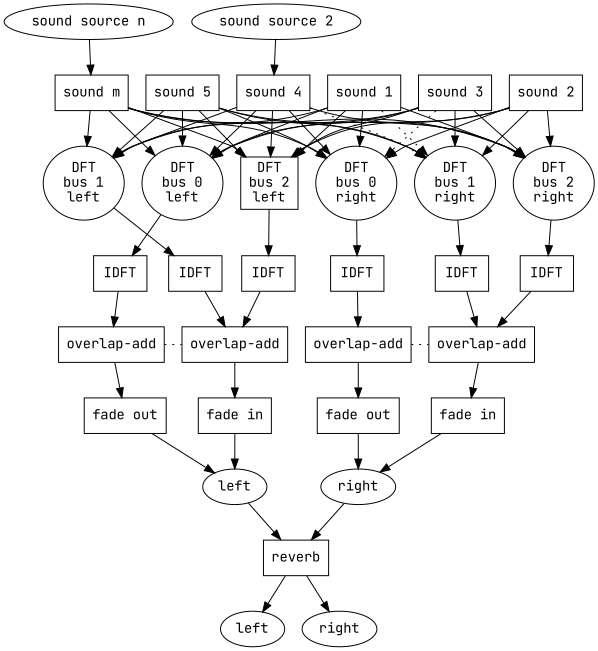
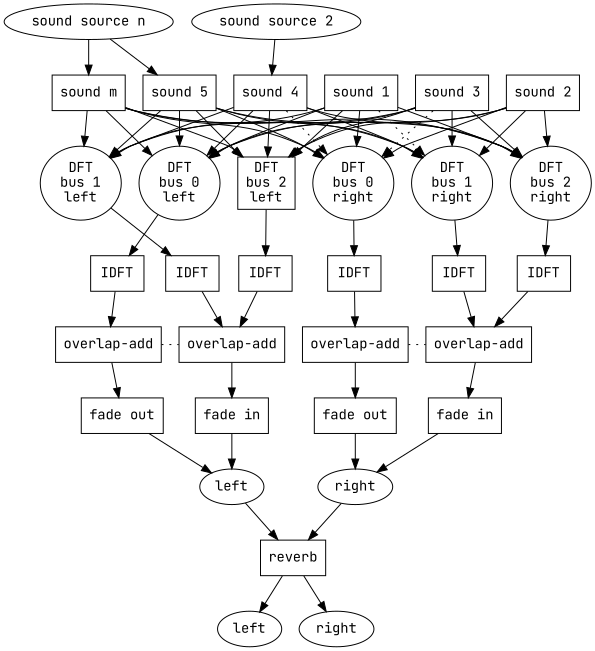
  digraph {
    fontname="JetBrains Mono"
    node [fontname="JetBrains Mono" shape=box]
    edge [fontname="JetBrains Mono"]
    n1 [label="overlap-add"]
    n2 [label="overlap-add"]
    n3 [label="overlap-add"]
    n4 [label="overlap-add"]
    n5 [label="fade out"]
    n6 [label="fade in"]
    n7 [label="fade out"]
    n8 [label="fade in"]
    n9 [label="sound 1"]
    n10 [label="DFT\nbus 0\nleft" shape=""]
    n11 [label="DFT\nbus 0\nright" shape=""]
    n12 [label="DFT\nbus 1\nleft" shape=""]
    n13 [label="DFT\nbus 1\nright" shape=""]
    n14 [label="DFT\nbus 2\nleft"]
    n15 [label="DFT\nbus 2\nright" shape=""]
    n16 [label="sound 2"]
    n17 [label="sound 3"]
    n18 [label="sound source 2" shape=""]
    n19 [label="sound 4"]
    n20 [label="sound source n" shape=""]
    n21 [label="sound 5"]
    n22 [label="sound m"]
    n23 [label=IDFT]
    n24 [label=IDFT]
    n25 [label=IDFT]
    n26 [label=IDFT]
    n27 [label=IDFT]
    n28 [label=IDFT]
    left [shape=""]
    right [shape=""]
    reverb
    n32 [label=left shape=""]
    n33 [label=right shape=""]
    subgraph sub_1 {
      rank=same
      n1
      n2
      n3
      n4
    }
    n1 -> n2 [dir=none style=dotted]
    n1 -> n5
    n2 -> n6
    n3 -> n4 [dir=none style=dotted]
    n3 -> n7
    n4 -> n8
    n5 -> left
    n6 -> left
    n7 -> right
    n8 -> right
    n9 -> n10
    n9 -> n11
    n9 -> n12
    n9 -> n13 [style=dotted]
    n9 -> n14
    n9 -> n15
    n10 -> n23
    n11 -> n24
    n12 -> n25
    n13 -> n26
    n14 -> n27
    n15 -> n28
    n16 -> n10
    n16 -> n11
    n16 -> n13
    n16 -> n14
    n16 -> n15
    n17 -> n10
    n17 -> n11 [style=dotted]
    n17 -> n12
    n17 -> n13
    n17 -> n14
    n17 -> n15
    n18 -> n19
    n19 -> n10
-   n19 -> n11
+   n19 -> n11 [style=dotted]
    n19 -> n12
-   n19 -> n13 [style=dotted]
+   n19 -> n13
    n19 -> n14
    n19 -> n15
+   n20 -> n21
    n20 -> n22
    n21 -> n10
    n21 -> n11
    n21 -> n12
    n21 -> n13
    n21 -> n14
    n21 -> n15
    n22 -> n10
    n22 -> n11
    n22 -> n12
    n22 -> n13
    n22 -> n14
    n22 -> n15
    n23 -> n1
    n24 -> n3
    n25 -> n2
    n26 -> n4
    n27 -> n2
    n28 -> n4
    left -> reverb
    right -> reverb
    reverb -> n32
    reverb -> n33
  }
